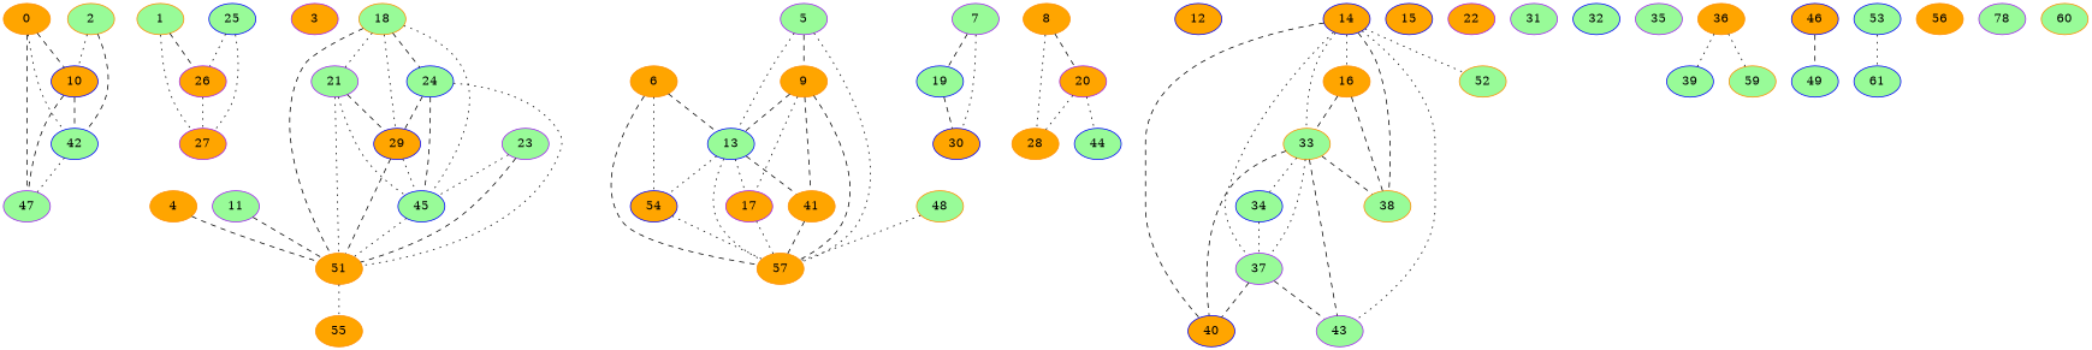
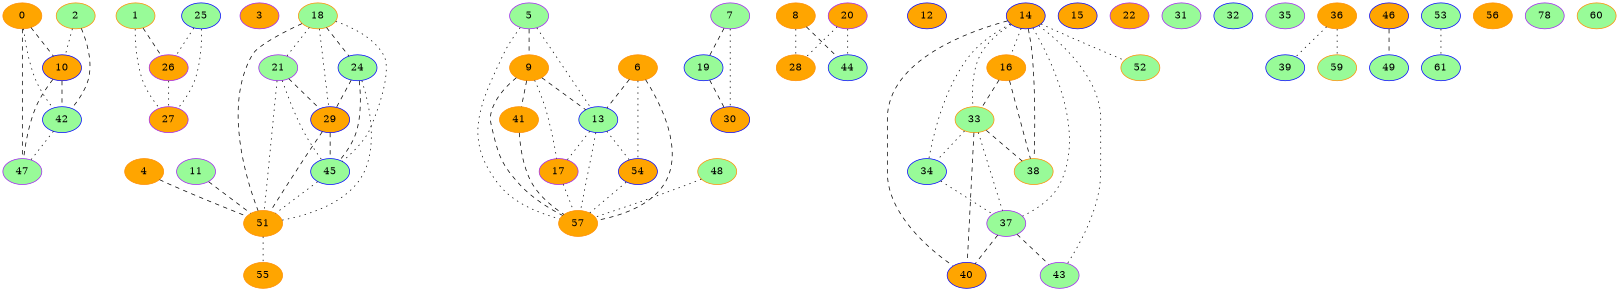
  graph {
    node [color=darkorange fillcolor=palegreen style=filled]
    edge [style=dotted]
    0 [fillcolor=orange]
    10 [color=blue fillcolor=orange]
    42 [color=blue]
    47 [color=purple]
    1
    26 [color=purple fillcolor=orange]
    27 [color=purple fillcolor=orange]
    2
    3 [color=purple fillcolor=orange]
    4 [fillcolor=orange]
    51 [fillcolor=orange]
    55 [fillcolor=orange]
    5 [color=purple]
    9 [fillcolor=orange]
    13 [color=blue]
    57 [fillcolor=orange]
    17 [color=purple fillcolor=orange]
    41 [fillcolor=orange]
    54 [color=blue fillcolor=orange]
    6 [fillcolor=orange]
    7 [color=purple]
    19 [color=blue]
    30 [color=blue fillcolor=orange]
    8 [fillcolor=orange]
    20 [color=purple fillcolor=orange]
    28 [fillcolor=orange]
    44 [color=blue]
    11 [color=purple]
    12 [color=blue fillcolor=orange]
    14 [color=blue fillcolor=orange]
    16 [fillcolor=orange]
    33
    34 [color=blue]
    37 [color=purple]
    38
    40 [color=blue fillcolor=orange]
    43 [color=purple]
    52
    15 [color=blue fillcolor=orange]
    18
    21 [color=purple]
    24 [color=blue]
    29 [color=blue fillcolor=orange]
    45 [color=blue]
    22 [color=purple fillcolor=orange]
-   23 [color=purple]
    25 [color=blue]
    31 [color=purple]
    32 [color=blue]
    35 [color=purple]
    36 [fillcolor=orange]
    39 [color=blue]
    59
    46 [color=blue fillcolor=orange]
    49 [color=blue]
    48
    53 [color=blue]
    61 [color=blue]
    56 [fillcolor=orange]
    n60 [color=purple label=78]
    60
    0 -- 10 [style=dashed]
    0 -- 42
    0 -- 47 [style=dashed]
    10 -- 42 [style=dashed]
    10 -- 47 [style=dashed]
    42 -- 47
    1 -- 26 [style=dashed]
    1 -- 27
    26 -- 27
    2 -- 10
    2 -- 42 [style=dashed]
    4 -- 51 [style=dashed]
    51 -- 55
    5 -- 9 [style=dashed]
    5 -- 13
    5 -- 57
    9 -- 13 [style=dashed]
    9 -- 57 [style=dashed]
    9 -- 17
    9 -- 41 [style=dashed]
    13 -- 57
    13 -- 17
-   13 -- 41 [style=dashed]
    13 -- 54
    17 -- 57
    41 -- 57 [style=dashed]
    54 -- 57
    6 -- 13 [style=dashed]
    6 -- 57 [style=dashed]
    6 -- 54
    7 -- 19 [style=dashed]
    7 -- 30
    19 -- 30 [style=dashed]
-   8 -- 20 [style=dashed]
+   8 -- 44 [style=dashed]
    8 -- 28
    20 -- 28
    20 -- 44
    11 -- 51 [style=dashed]
    14 -- 16
    14 -- 33
+   14 -- 34
    14 -- 37
    14 -- 38 [style=dashed]
    14 -- 40 [style=dashed]
    14 -- 43
    14 -- 52
    16 -- 33 [style=dashed]
    16 -- 38 [style=dashed]
    33 -- 34
    33 -- 37
    33 -- 38 [style=dashed]
    33 -- 40 [style=dashed]
-   33 -- 43 [style=dashed]
    34 -- 37
    37 -- 40 [style=dashed]
    37 -- 43 [style=dashed]
    18 -- 51 [style=dashed]
    18 -- 21
    18 -- 24 [style=dashed]
    18 -- 29
    18 -- 45
    21 -- 51
    21 -- 29 [style=dashed]
    21 -- 45
    24 -- 51
    24 -- 29 [style=dashed]
    24 -- 45 [style=dashed]
    29 -- 51 [style=dashed]
-   29 -- 45
+   29 -- 45 [style=dashed]
    45 -- 51
-   23 -- 51 [style=dashed]
-   23 -- 45
    25 -- 26
    25 -- 27
    36 -- 39
    36 -- 59
    46 -- 49 [style=dashed]
    48 -- 57
    53 -- 61
  }
